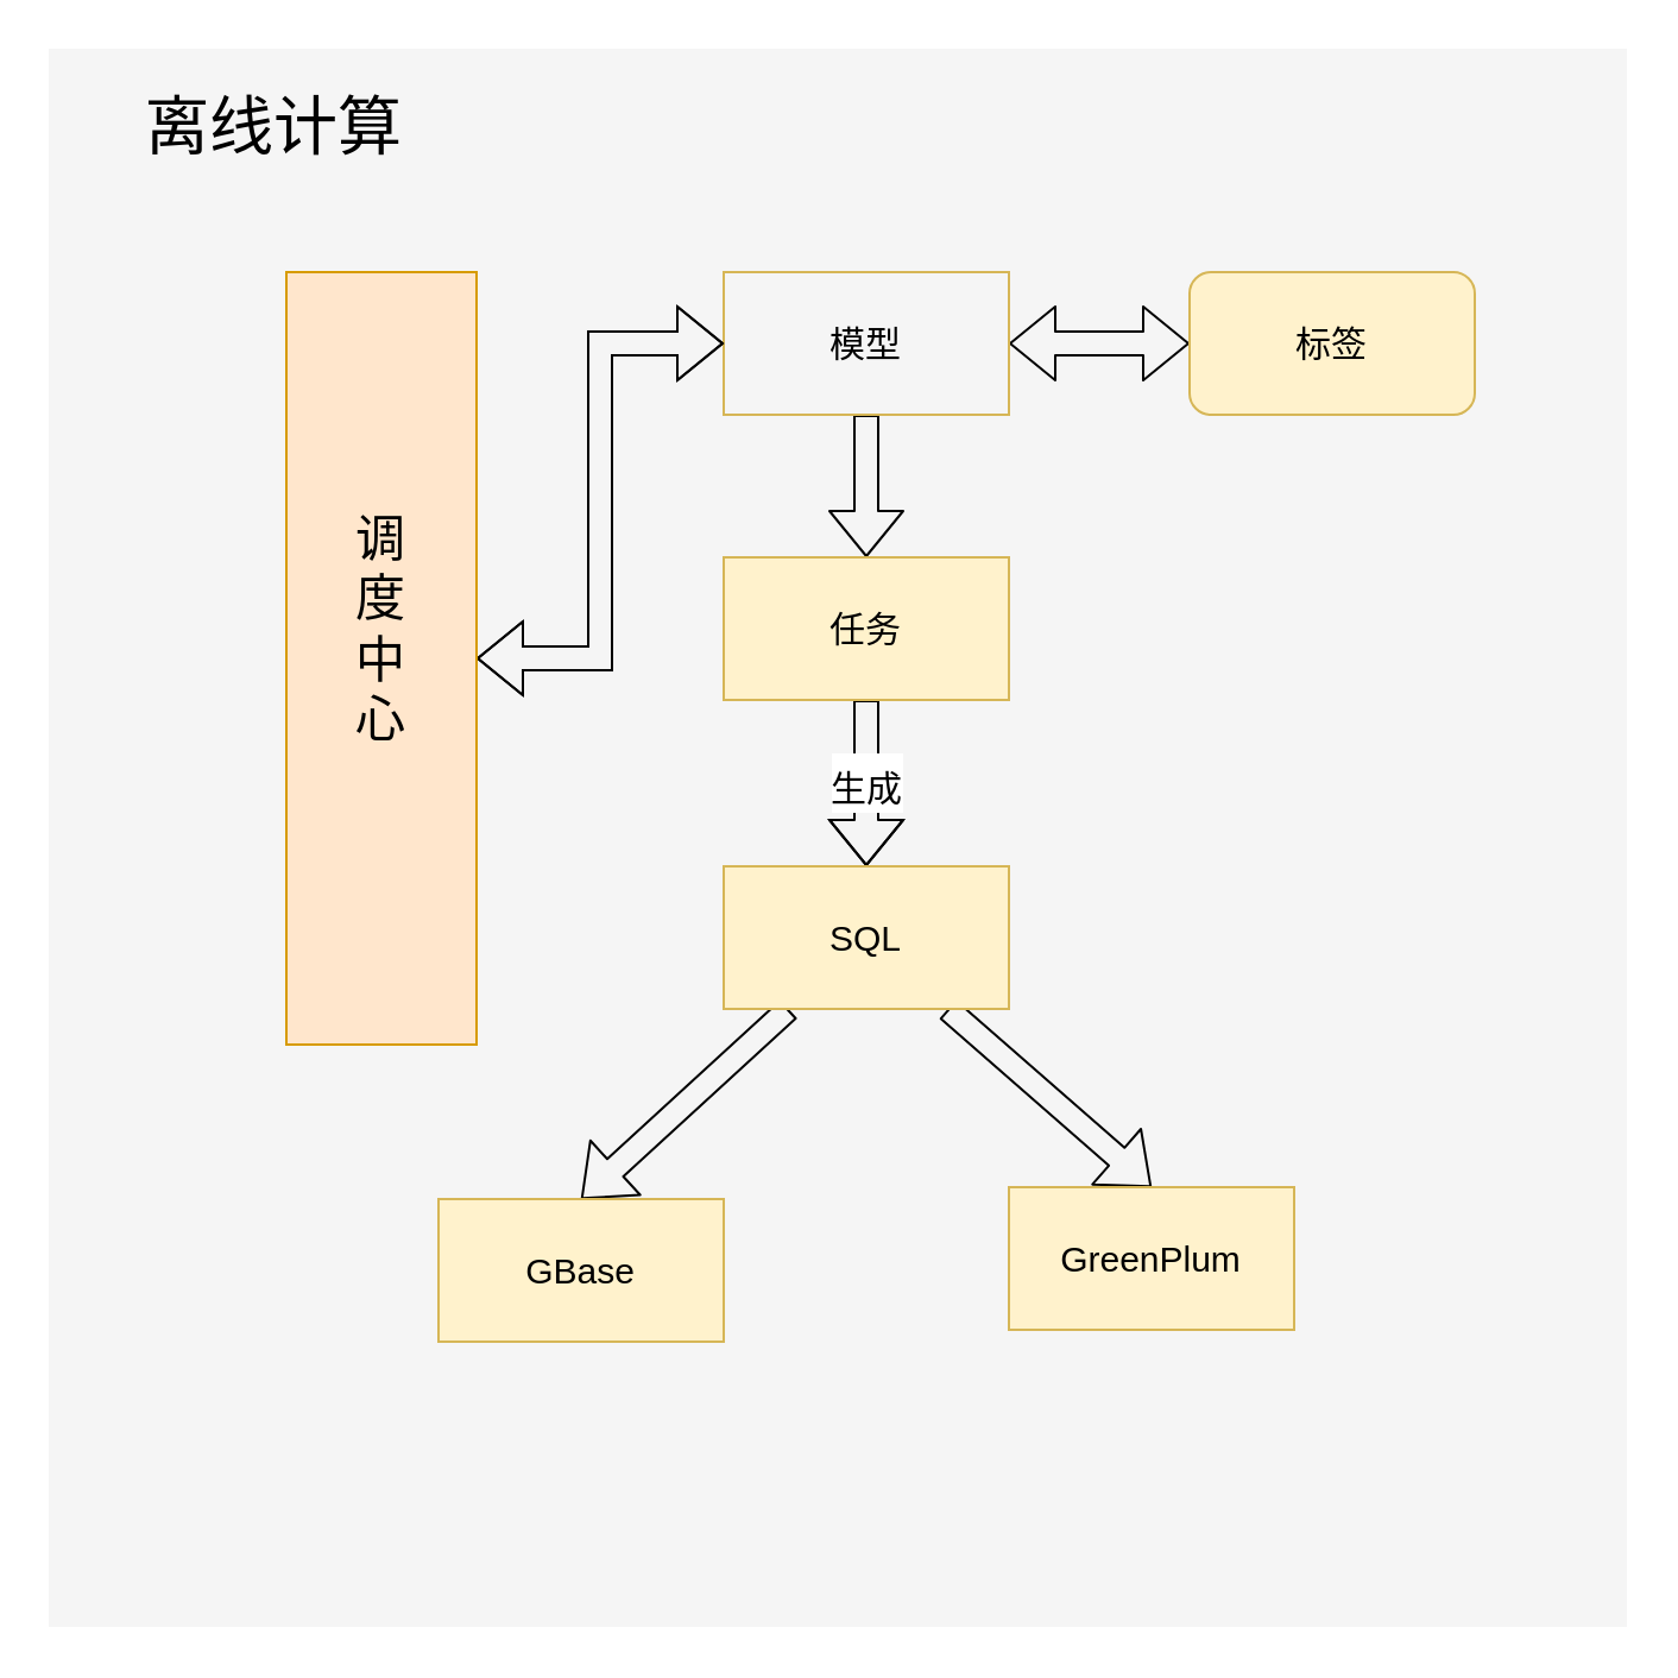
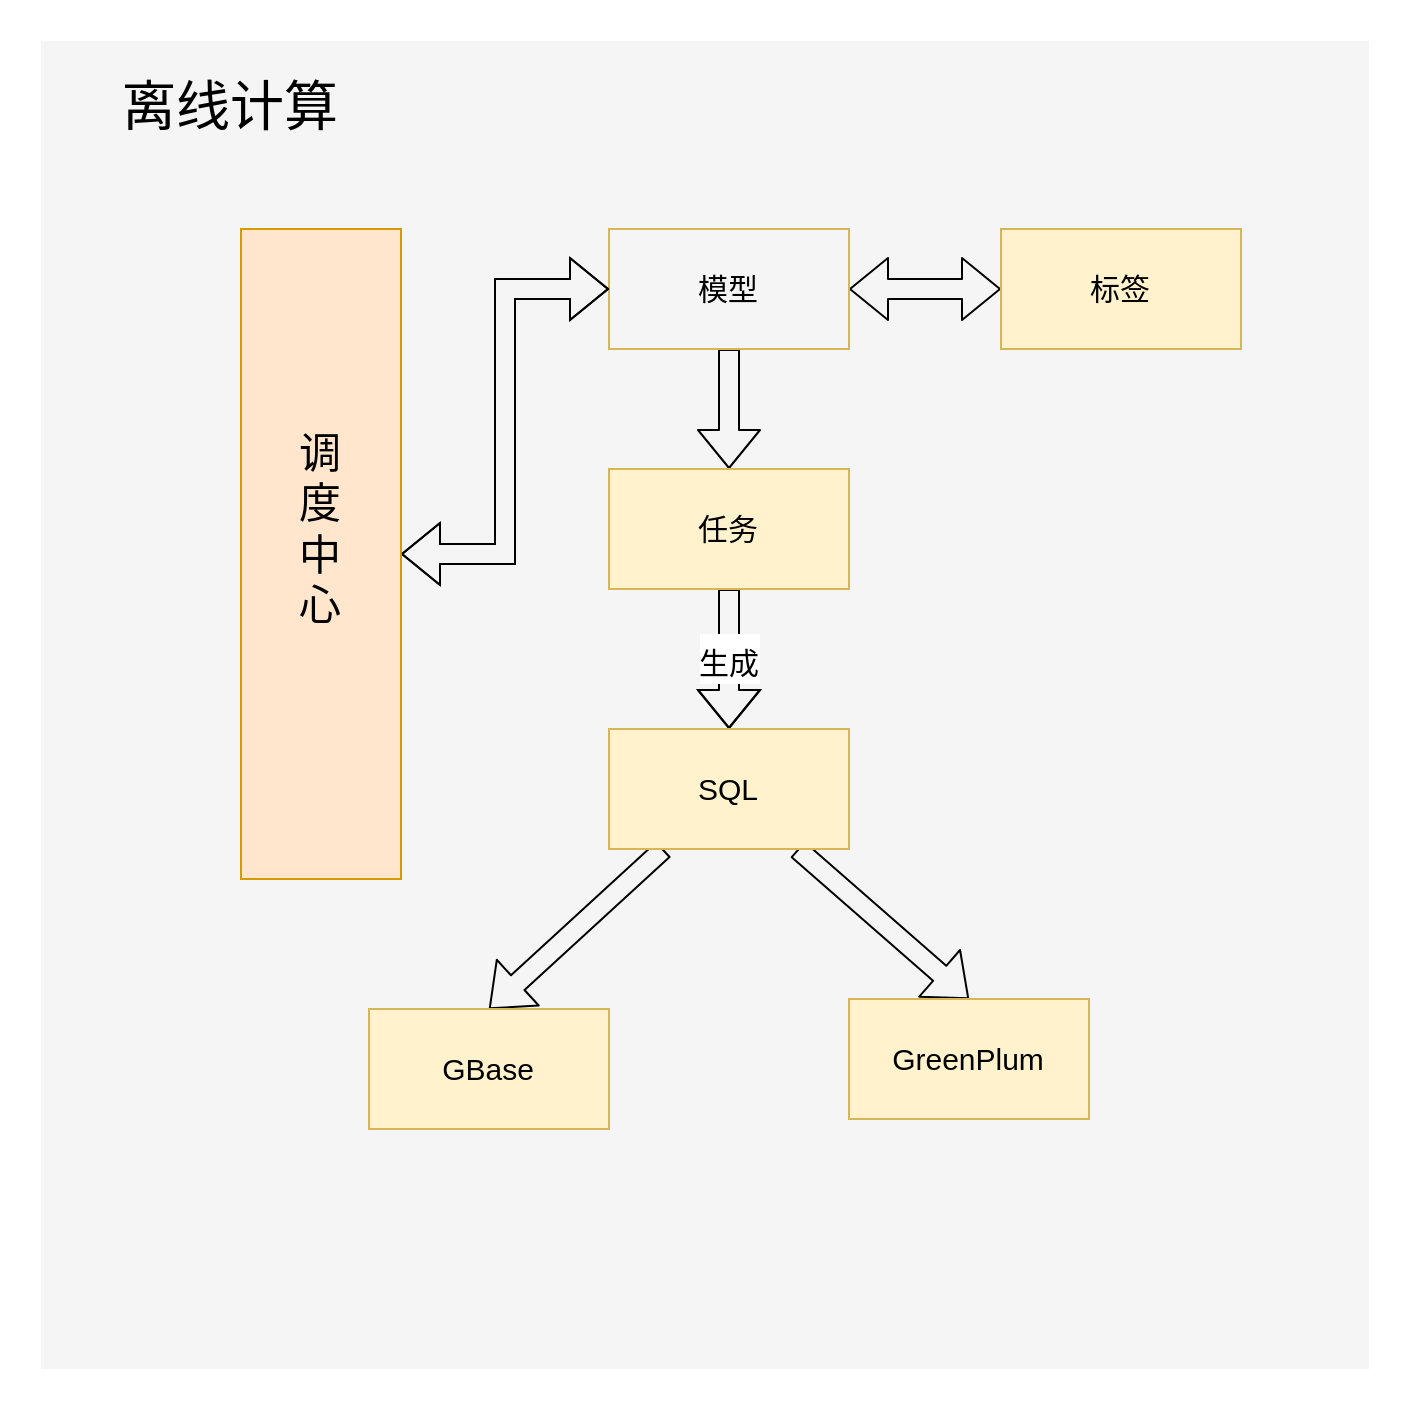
  <mxCell id="0" />
  <mxCell id="1" parent="0" />
  <mxCell id="2" value="" style="whiteSpace=wrap;html=1;aspect=fixed;fillColor=#f5f5f5;fontColor=#333333;strokeColor=none;" vertex="1" parent="1"><mxGeometry x="20" y="20" width="664" height="664" as="geometry" /></mxCell>
  <mxCell id="3" style="edgeStyle=orthogonalEdgeStyle;shape=flexArrow;rounded=1;orthogonalLoop=1;jettySize=auto;html=1;shadow=0;startArrow=none;fontSize=21;startFill=0;" edge="1" parent="1" source="5" target="7"><mxGeometry relative="1" as="geometry" /></mxCell>
  <mxCell id="4" style="edgeStyle=orthogonalEdgeStyle;shape=flexArrow;rounded=1;orthogonalLoop=1;jettySize=auto;html=1;entryX=0;entryY=0.5;entryDx=0;entryDy=0;shadow=0;startArrow=block;startFill=0;fontSize=21;" edge="1" parent="1" source="5" target="11"><mxGeometry relative="1" as="geometry" /></mxCell>
  <mxCell id="5" value="&lt;font style=&quot;font-size: 15px&quot;&gt;模型&lt;/font&gt;" style="rounded=0;whiteSpace=wrap;html=1;fillColor=#f5f5f5;strokeColor=#d6b656;" vertex="1" parent="1"><mxGeometry x="304" y="114" width="120" height="60" as="geometry" /></mxCell>
  <mxCell id="6" value="&lt;font style=&quot;font-size: 15px&quot;&gt;生成&lt;/font&gt;" style="edgeStyle=orthogonalEdgeStyle;shape=flexArrow;rounded=1;orthogonalLoop=1;jettySize=auto;html=1;entryX=0.5;entryY=0;entryDx=0;entryDy=0;shadow=0;startArrow=none;startFill=0;fontSize=21;" edge="1" parent="1" source="7" target="10"><mxGeometry relative="1" as="geometry"><Array as="points"><mxPoint x="364" y="324" /><mxPoint x="364" y="324" /></Array></mxGeometry></mxCell>
  <mxCell id="7" value="&lt;font style=&quot;font-size: 15px&quot;&gt;任务&lt;/font&gt;" style="rounded=0;whiteSpace=wrap;html=1;fillColor=#fff2cc;strokeColor=#d6b656;" vertex="1" parent="1"><mxGeometry x="304" y="234" width="120" height="60" as="geometry" /></mxCell>
  <mxCell id="8" style="shape=flexArrow;rounded=1;orthogonalLoop=1;jettySize=auto;html=1;entryX=0.5;entryY=0;entryDx=0;entryDy=0;shadow=0;startArrow=none;startFill=0;fontSize=21;" edge="1" parent="1" source="10" target="13"><mxGeometry relative="1" as="geometry" /></mxCell>
  <mxCell id="9" style="edgeStyle=none;shape=flexArrow;rounded=1;orthogonalLoop=1;jettySize=auto;html=1;entryX=0.5;entryY=0;entryDx=0;entryDy=0;shadow=0;startArrow=none;startFill=0;fontSize=21;" edge="1" parent="1" source="10" target="12"><mxGeometry relative="1" as="geometry" /></mxCell>
  <mxCell id="10" value="&lt;font style=&quot;font-size: 15px&quot;&gt;SQL&lt;/font&gt;" style="rounded=0;whiteSpace=wrap;html=1;fillColor=#fff2cc;strokeColor=#d6b656;" vertex="1" parent="1"><mxGeometry x="304" y="364" width="120" height="60" as="geometry" /></mxCell>
- <mxCell id="11" value="&lt;span style=&quot;font-size: 15px&quot;&gt;标签&lt;/span&gt;" style="whiteSpace=wrap;html=1;fillColor=#fff2cc;strokeColor=#d6b656;rounded=1;" vertex="1" parent="1"><mxGeometry x="500" y="114" width="120" height="60" as="geometry" /></mxCell>
+ <mxCell id="11" value="&lt;span style=&quot;font-size: 15px&quot;&gt;标签&lt;/span&gt;" style="rounded=0;whiteSpace=wrap;html=1;fillColor=#fff2cc;strokeColor=#d6b656;" vertex="1" parent="1"><mxGeometry x="500" y="114" width="120" height="60" as="geometry" /></mxCell>
  <mxCell id="12" value="&lt;font style=&quot;font-size: 15px&quot;&gt;GBase&lt;/font&gt;" style="rounded=0;whiteSpace=wrap;html=1;fillColor=#fff2cc;strokeColor=#d6b656;" vertex="1" parent="1"><mxGeometry x="184" y="504" width="120" height="60" as="geometry" /></mxCell>
  <mxCell id="13" value="&lt;font style=&quot;font-size: 15px&quot;&gt;GreenPlum&lt;/font&gt;" style="rounded=0;whiteSpace=wrap;html=1;fillColor=#fff2cc;strokeColor=#d6b656;" vertex="1" parent="1"><mxGeometry x="424" y="499" width="120" height="60" as="geometry" /></mxCell>
  <mxCell id="14" style="rounded=0;orthogonalLoop=1;jettySize=auto;html=1;fontSize=21;edgeStyle=orthogonalEdgeStyle;shape=flexArrow;startArrow=block;" edge="1" parent="1" source="15" target="5"><mxGeometry relative="1" as="geometry" /></mxCell>
  <mxCell id="15" value="" style="rounded=0;whiteSpace=wrap;html=1;fillColor=#ffe6cc;strokeColor=#d79b00;" vertex="1" parent="1"><mxGeometry x="120" y="114" width="80" height="325" as="geometry" /></mxCell>
  <mxCell id="16" value="离线计算&lt;br style=&quot;font-size: 27px;&quot;&gt;" style="text;html=1;strokeColor=none;fillColor=none;align=center;verticalAlign=middle;whiteSpace=wrap;rounded=0;fontSize=27;" vertex="1" parent="1"><mxGeometry x="60" y="44" width="110" height="20" as="geometry" /></mxCell>
  <mxCell id="17" value="调度中心" style="text;html=1;strokeColor=none;fillColor=none;align=center;verticalAlign=middle;whiteSpace=wrap;rounded=0;fontSize=21;" vertex="1" parent="1"><mxGeometry x="140" y="169" width="40" height="190" as="geometry" /></mxCell>
